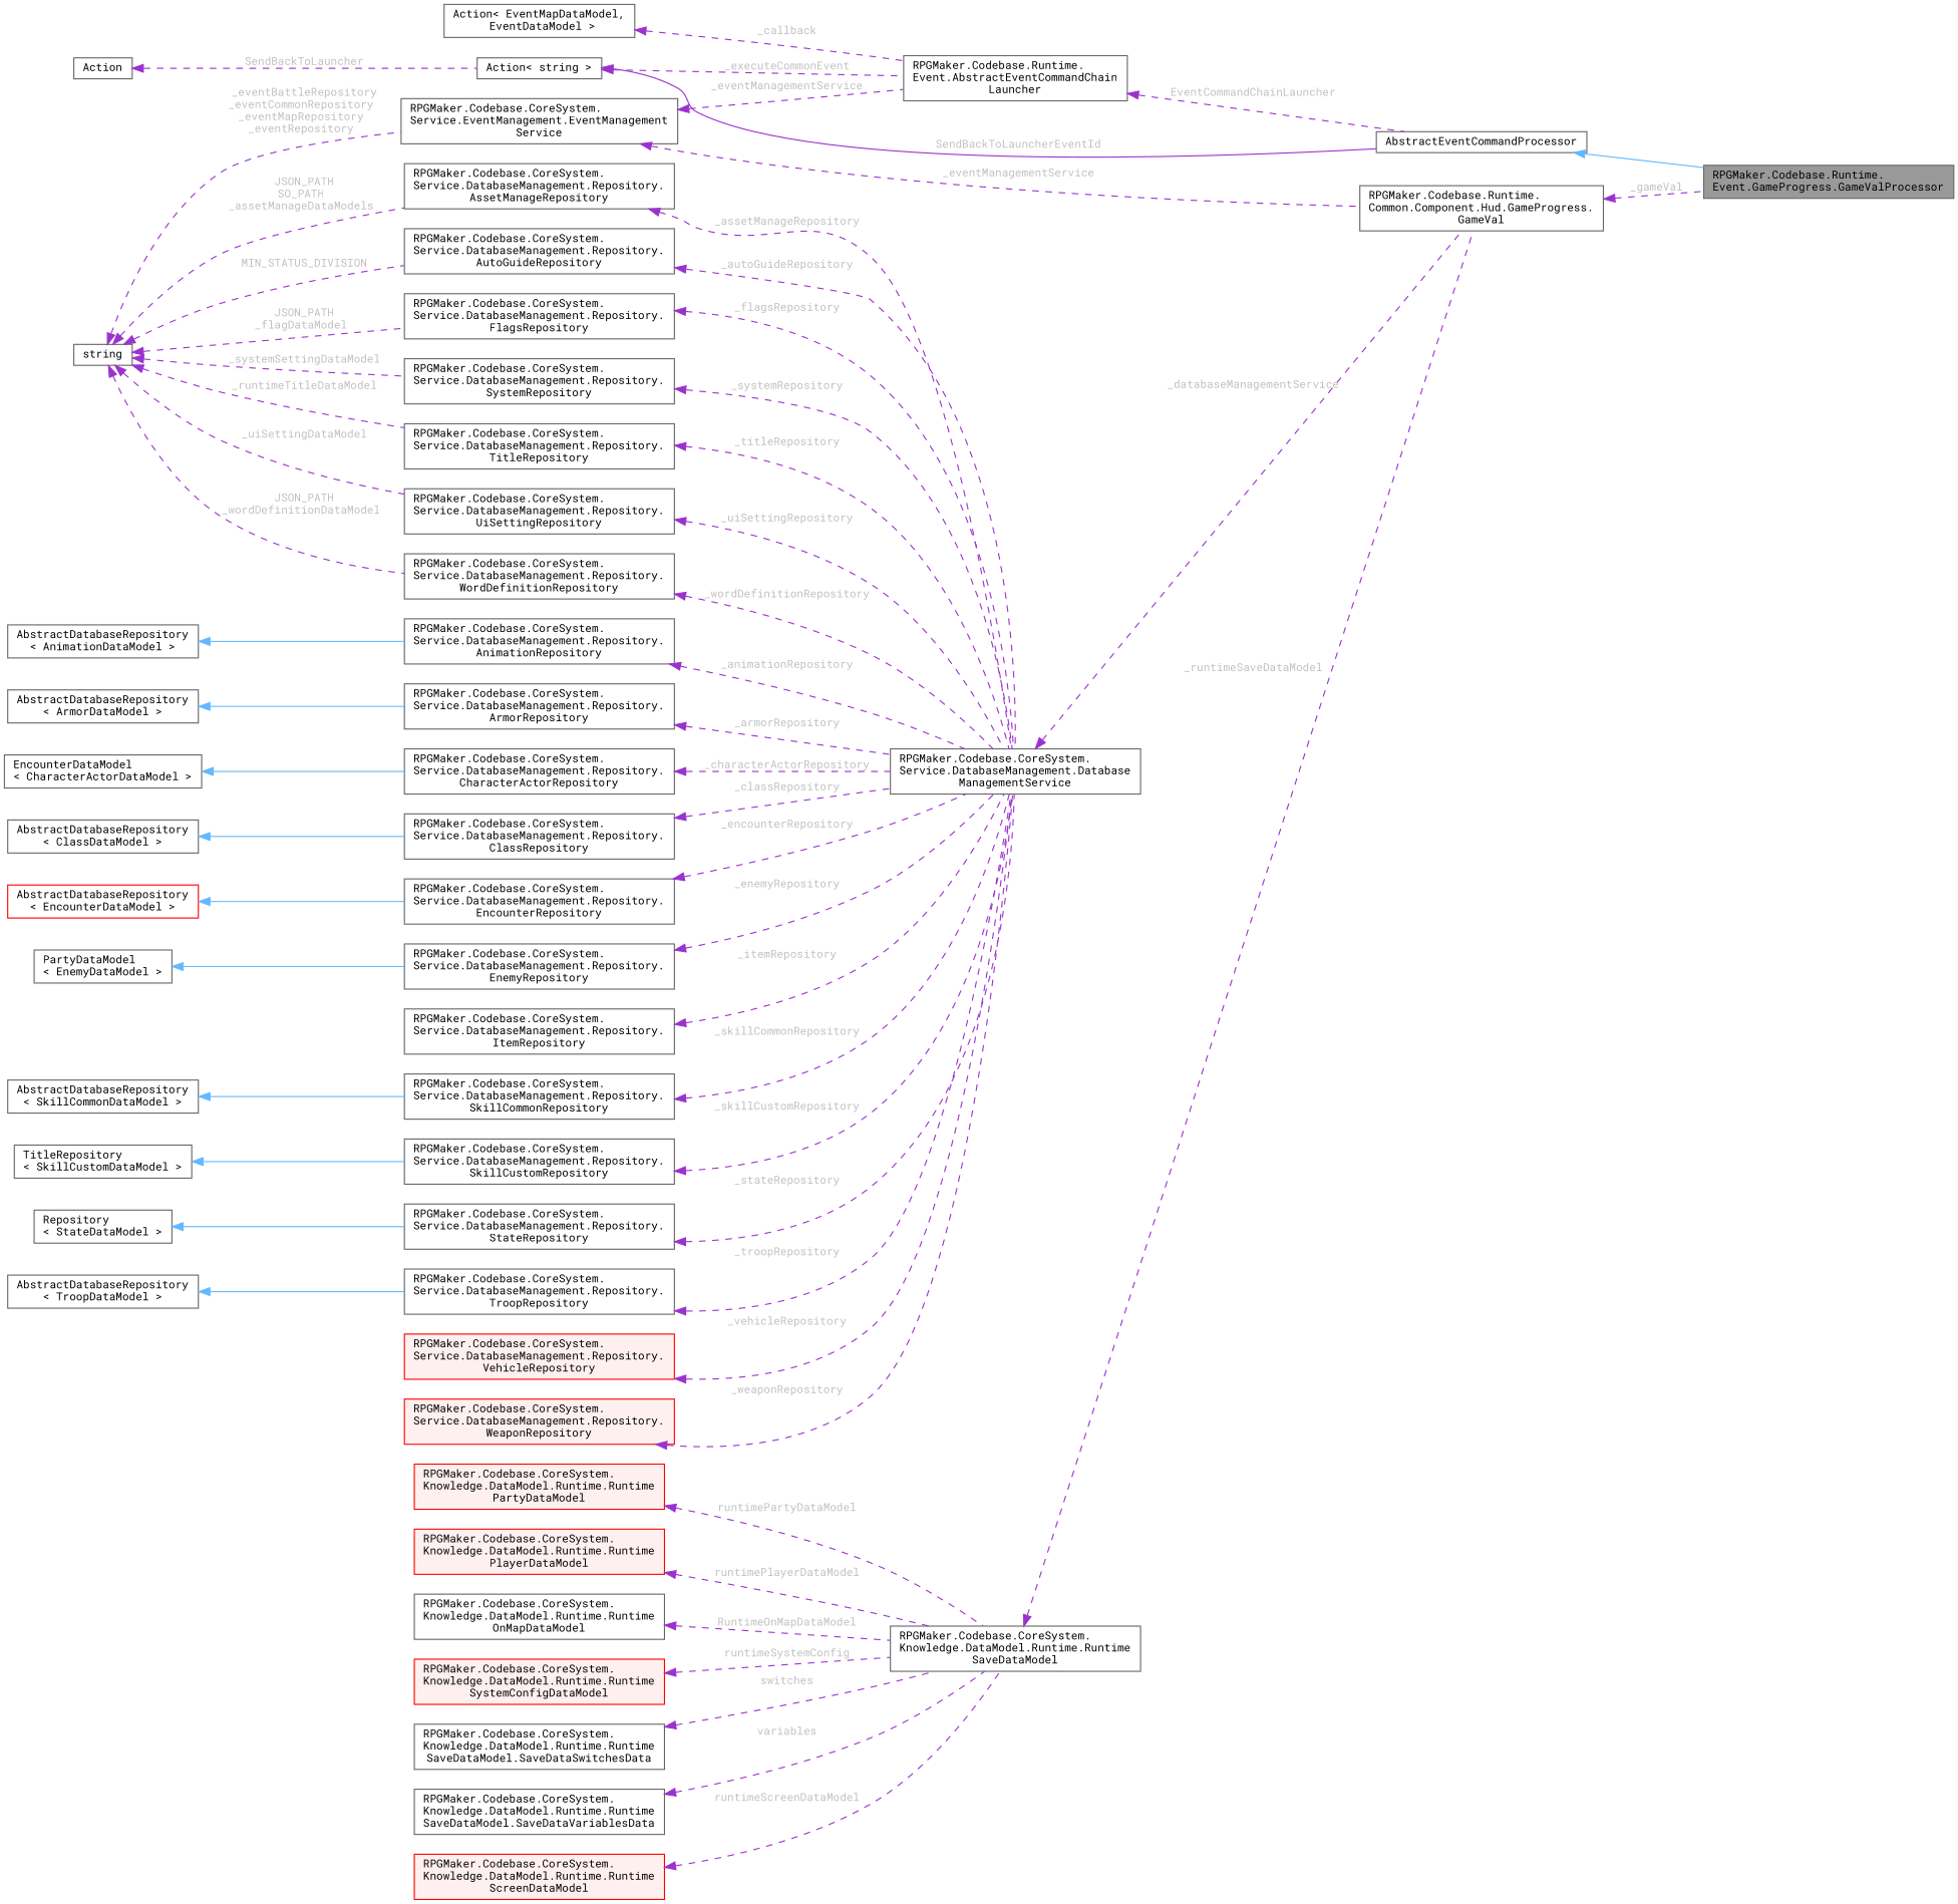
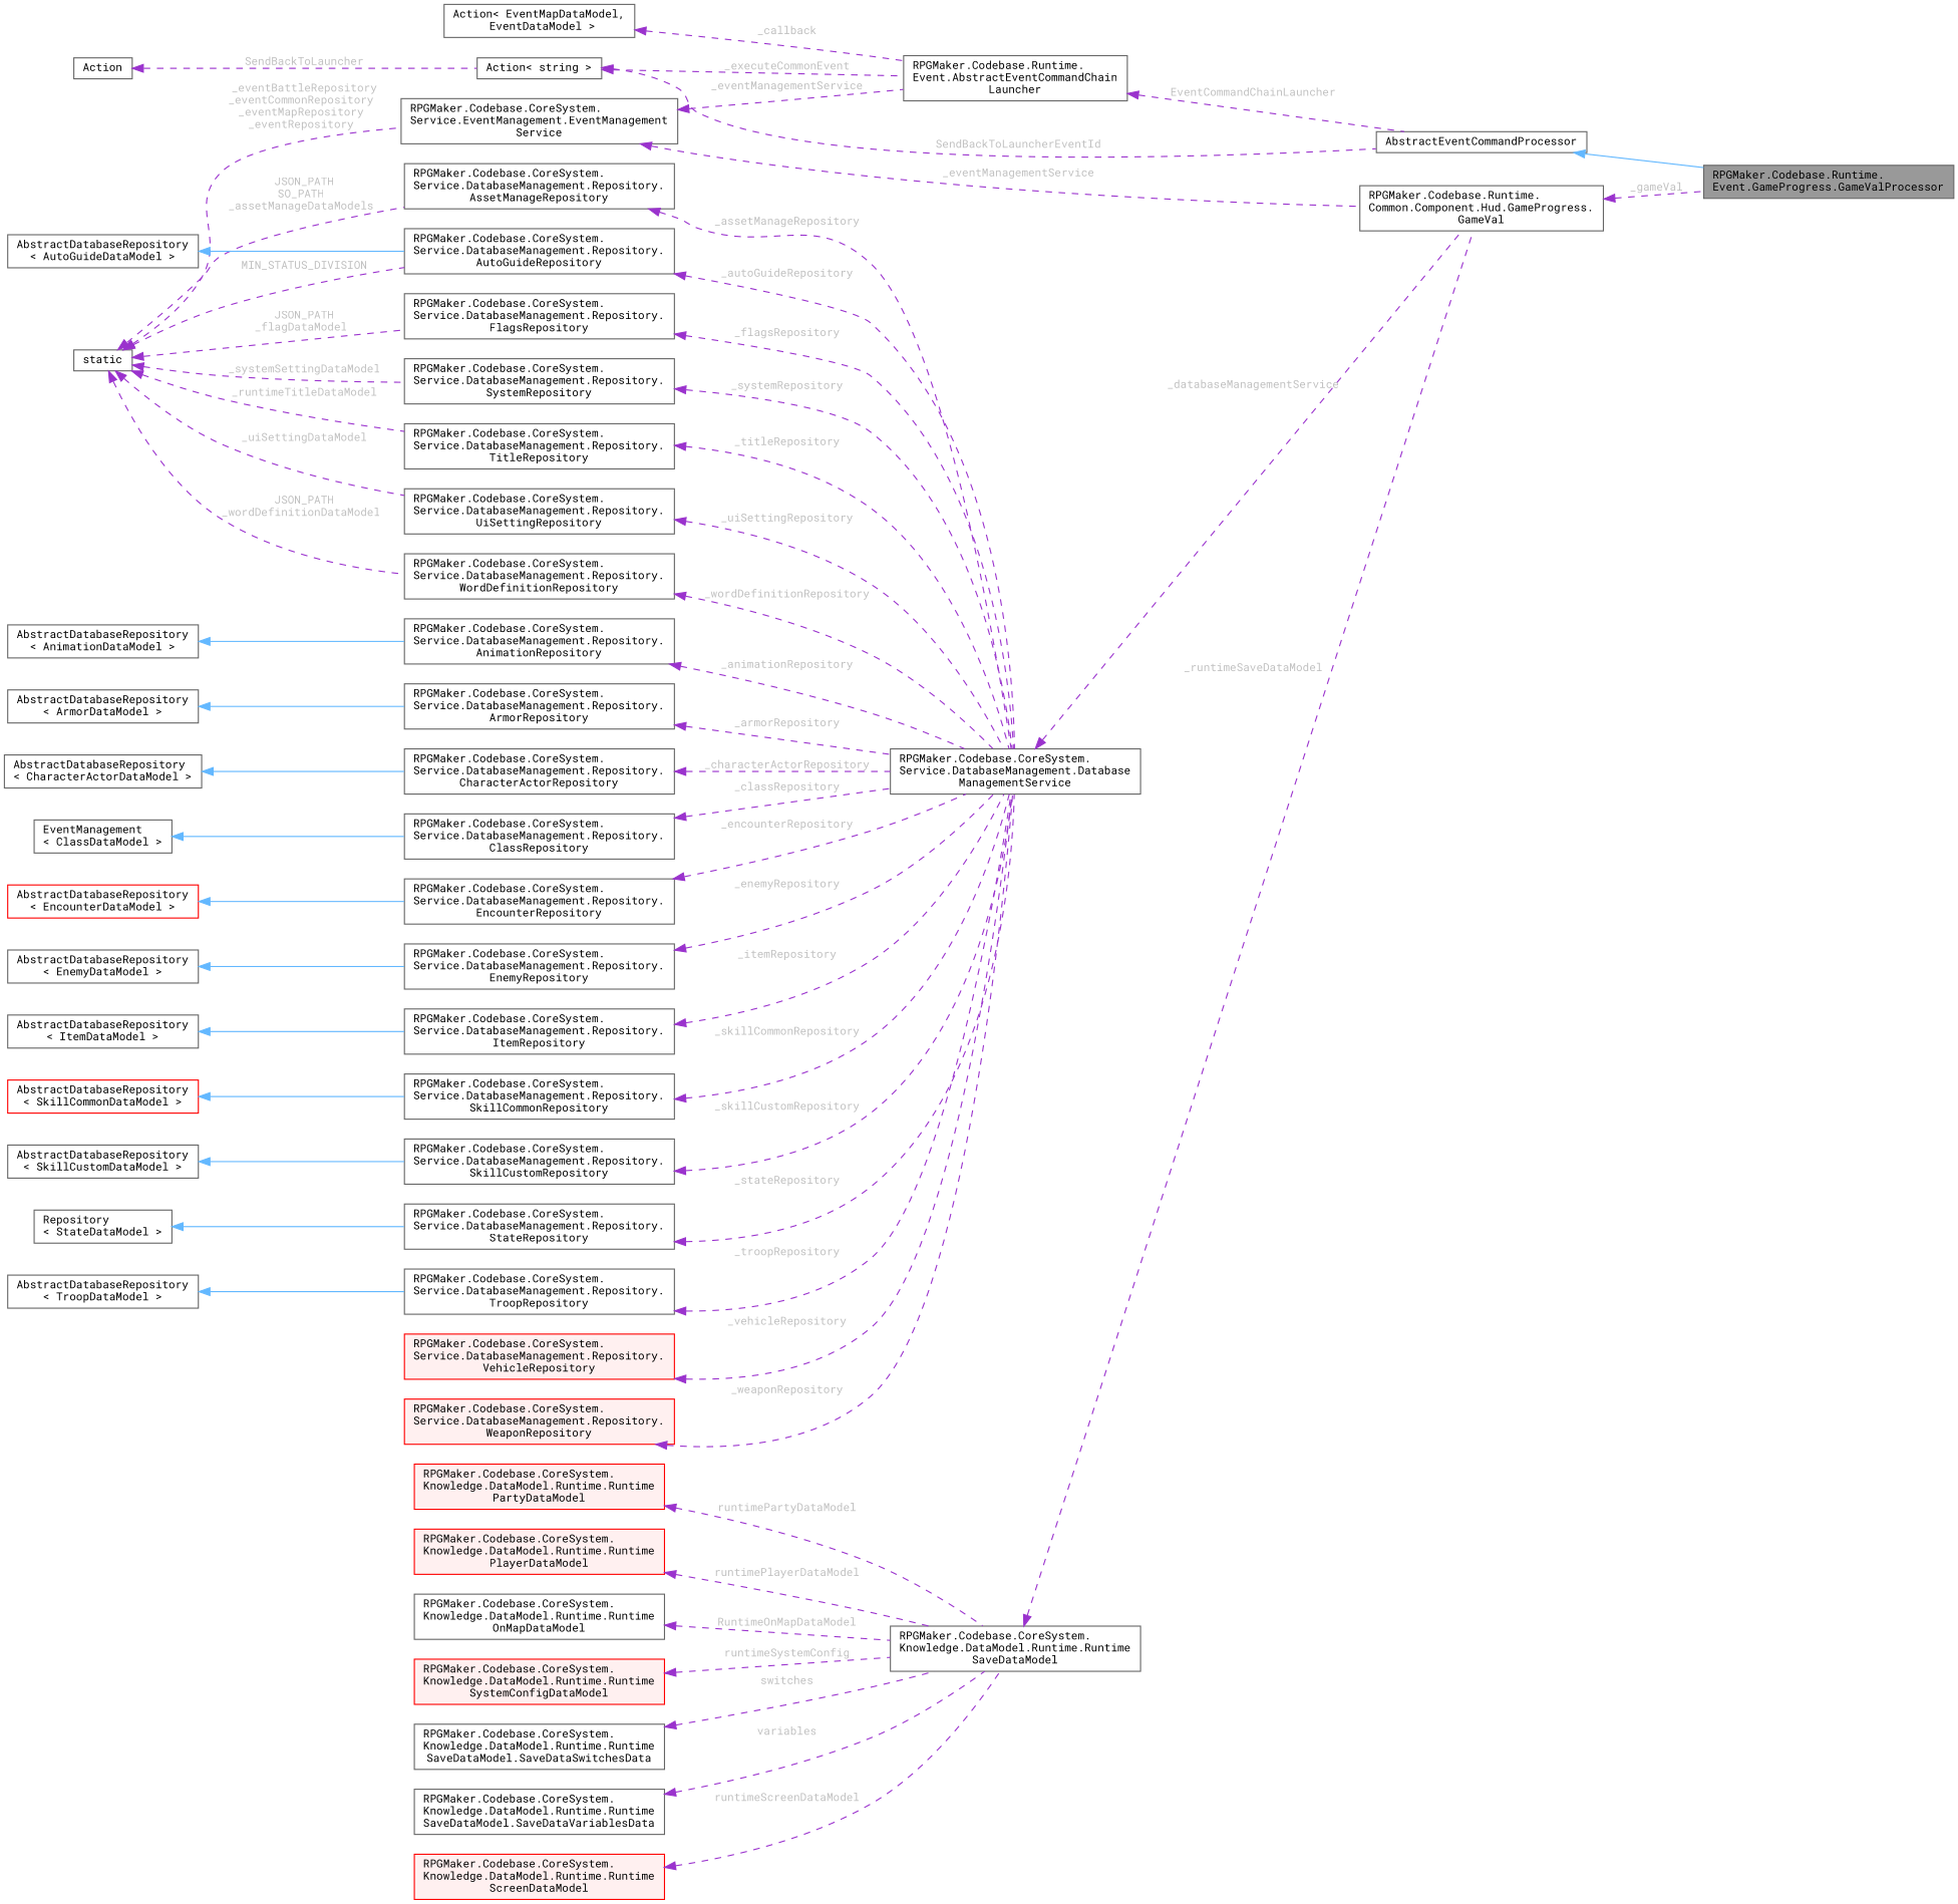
  digraph {
    fontname="Roboto Mono"
    rankdir=LR
    node [color=gray40 fillcolor=white fontname="Roboto Mono" fontsize=10 shape=box style=filled]
    edge [color=darkorchid3 dir=back fontname="Roboto Mono" fontsize=10 labelfontname=Helvetica labelfontsize=10 style=dashed fontcolor=grey]
    n1 [fillcolor=grey60 fontcolor=black height=0.2 label="RPGMaker.Codebase.Runtime.\lEvent.GameProgress.GameValProcessor" width=0.4]
    n2 [height=0.2 label=AbstractEventCommandProcessor width=0.4]
    n3 [height=0.2 label="RPGMaker.Codebase.Runtime.\lEvent.AbstractEventCommandChain\lLauncher" width=0.4]
    n4 [height=0.2 label="Action\< EventMapDataModel,\l EventDataModel \>" width=0.4]
    n5 [height=0.2 label="Action\< string \>" width=0.4]
    n6 [height=0.2 label="RPGMaker.Codebase.CoreSystem.\lService.EventManagement.EventManagement\lService" width=0.4]
    n7 [height=0.2 label="RPGMaker.Codebase.Runtime.\lCommon.Component.Hud.GameProgress.\lGameVal" width=0.4]
-   n8 [height=0.2 label=string width=0.4]
+   n8 [height=0.2 label=static width=0.4]
    n9 [height=0.2 label="RPGMaker.Codebase.CoreSystem.\lService.DatabaseManagement.Repository.\lAssetManageRepository" width=0.4]
    n10 [height=0.2 label="RPGMaker.Codebase.CoreSystem.\lService.DatabaseManagement.Repository.\lAutoGuideRepository" width=0.4]
    n11 [height=0.2 label="RPGMaker.Codebase.CoreSystem.\lService.DatabaseManagement.Repository.\lFlagsRepository" width=0.4]
    n12 [height=0.2 label="RPGMaker.Codebase.CoreSystem.\lService.DatabaseManagement.Repository.\lSystemRepository" width=0.4]
    n13 [height=0.2 label="RPGMaker.Codebase.CoreSystem.\lService.DatabaseManagement.Repository.\lTitleRepository" width=0.4]
    n14 [height=0.2 label="RPGMaker.Codebase.CoreSystem.\lService.DatabaseManagement.Repository.\lUiSettingRepository" width=0.4]
    n15 [height=0.2 label="RPGMaker.Codebase.CoreSystem.\lService.DatabaseManagement.Repository.\lWordDefinitionRepository" width=0.4]
    n16 [height=0.2 label="RPGMaker.Codebase.CoreSystem.\lService.DatabaseManagement.Database\lManagementService" width=0.4]
    n17 [height=0.2 label=Action width=0.4]
    n18 [height=0.2 label="RPGMaker.Codebase.CoreSystem.\lService.DatabaseManagement.Repository.\lAnimationRepository" width=0.4]
    n19 [height=0.2 label="AbstractDatabaseRepository\l\< AnimationDataModel \>" width=0.4]
    n20 [height=0.2 label="RPGMaker.Codebase.CoreSystem.\lService.DatabaseManagement.Repository.\lArmorRepository" width=0.4]
    n21 [height=0.2 label="AbstractDatabaseRepository\l\< ArmorDataModel \>" width=0.4]
+   n22 [height=0.2 label="AbstractDatabaseRepository\l\< AutoGuideDataModel \>" width=0.4]
    n23 [height=0.2 label="RPGMaker.Codebase.CoreSystem.\lService.DatabaseManagement.Repository.\lCharacterActorRepository" width=0.4]
-   n24 [height=0.2 label="EncounterDataModel\l\< CharacterActorDataModel \>" width=0.4]
+   n24 [height=0.2 label="AbstractDatabaseRepository\l\< CharacterActorDataModel \>" width=0.4]
    n25 [height=0.2 label="RPGMaker.Codebase.CoreSystem.\lService.DatabaseManagement.Repository.\lClassRepository" width=0.4]
-   n26 [height=0.2 label="AbstractDatabaseRepository\l\< ClassDataModel \>" width=0.4]
+   n26 [height=0.2 label="EventManagement\l\< ClassDataModel \>" width=0.4]
    n27 [height=0.2 label="RPGMaker.Codebase.CoreSystem.\lService.DatabaseManagement.Repository.\lEncounterRepository" width=0.4]
    n28 [color=red height=0.2 label="AbstractDatabaseRepository\l\< EncounterDataModel \>" width=0.4]
    n29 [height=0.2 label="RPGMaker.Codebase.CoreSystem.\lService.DatabaseManagement.Repository.\lEnemyRepository" width=0.4]
-   n30 [height=0.2 label="PartyDataModel\l\< EnemyDataModel \>" width=0.4]
+   n30 [height=0.2 label="AbstractDatabaseRepository\l\< EnemyDataModel \>" width=0.4]
    n31 [height=0.2 label="RPGMaker.Codebase.CoreSystem.\lService.DatabaseManagement.Repository.\lItemRepository" width=0.4]
+   n32 [height=0.2 label="AbstractDatabaseRepository\l\< ItemDataModel \>" width=0.4]
    n33 [height=0.2 label="RPGMaker.Codebase.CoreSystem.\lService.DatabaseManagement.Repository.\lSkillCommonRepository" width=0.4]
-   n34 [height=0.2 label="AbstractDatabaseRepository\l\< SkillCommonDataModel \>" width=0.4]
+   n34 [color=red height=0.2 label="AbstractDatabaseRepository\l\< SkillCommonDataModel \>" width=0.4]
    n35 [height=0.2 label="RPGMaker.Codebase.CoreSystem.\lService.DatabaseManagement.Repository.\lSkillCustomRepository" width=0.4]
-   n36 [height=0.2 label="TitleRepository\l\< SkillCustomDataModel \>" width=0.4]
+   n36 [height=0.2 label="AbstractDatabaseRepository\l\< SkillCustomDataModel \>" width=0.4]
    n37 [height=0.2 label="RPGMaker.Codebase.CoreSystem.\lService.DatabaseManagement.Repository.\lStateRepository" width=0.4]
    n38 [height=0.2 label="Repository\l\< StateDataModel \>" width=0.4]
    n39 [height=0.2 label="RPGMaker.Codebase.CoreSystem.\lService.DatabaseManagement.Repository.\lTroopRepository" width=0.4]
    n40 [height=0.2 label="AbstractDatabaseRepository\l\< TroopDataModel \>" width=0.4]
    n41 [color=red fillcolor="#FFF0F0" height=0.2 label="RPGMaker.Codebase.CoreSystem.\lService.DatabaseManagement.Repository.\lVehicleRepository" width=0.4]
    n42 [color=red fillcolor="#FFF0F0" height=0.2 label="RPGMaker.Codebase.CoreSystem.\lService.DatabaseManagement.Repository.\lWeaponRepository" width=0.4]
    n43 [height=0.2 label="RPGMaker.Codebase.CoreSystem.\lKnowledge.DataModel.Runtime.Runtime\lSaveDataModel" width=0.4]
    n44 [color=red fillcolor="#FFF0F0" height=0.2 label="RPGMaker.Codebase.CoreSystem.\lKnowledge.DataModel.Runtime.Runtime\lPartyDataModel" width=0.4]
    n45 [color=red fillcolor="#FFF0F0" height=0.2 label="RPGMaker.Codebase.CoreSystem.\lKnowledge.DataModel.Runtime.Runtime\lPlayerDataModel" width=0.4]
    n46 [height=0.2 label="RPGMaker.Codebase.CoreSystem.\lKnowledge.DataModel.Runtime.Runtime\lOnMapDataModel" width=0.4]
    n47 [color=red fillcolor="#FFF0F0" height=0.2 label="RPGMaker.Codebase.CoreSystem.\lKnowledge.DataModel.Runtime.Runtime\lSystemConfigDataModel" width=0.4]
    n48 [height=0.2 label="RPGMaker.Codebase.CoreSystem.\lKnowledge.DataModel.Runtime.Runtime\lSaveDataModel.SaveDataSwitchesData" width=0.4]
    n49 [height=0.2 label="RPGMaker.Codebase.CoreSystem.\lKnowledge.DataModel.Runtime.Runtime\lSaveDataModel.SaveDataVariablesData" width=0.4]
    n50 [color=red fillcolor="#FFF0F0" height=0.2 label="RPGMaker.Codebase.CoreSystem.\lKnowledge.DataModel.Runtime.Runtime\lScreenDataModel" width=0.4]
    n2 -> n1 [color=steelblue1 style=solid fontcolor=""]
    n3 -> n2 [label=" EventCommandChainLauncher"]
    n4 -> n3 [label=" _callback"]
-   n5 -> n2 [label=" SendBackToLauncherEventId" style=solid]
+   n5 -> n2 [label=" SendBackToLauncherEventId"]
    n5 -> n3 [label=" _executeCommonEvent"]
    n6 -> n3 [label=" _eventManagementService"]
    n6 -> n7 [label=" _eventManagementService"]
    n7 -> n1 [label=" _gameVal"]
    n8 -> n6 [label=" _eventBattleRepository\n_eventCommonRepository\n_eventMapRepository\n_eventRepository"]
    n8 -> n9 [label=" JSON_PATH\nSO_PATH\n_assetManageDataModels"]
    n8 -> n10 [label=" MIN_STATUS_DIVISION"]
    n8 -> n11 [label=" JSON_PATH\n_flagDataModel"]
    n8 -> n12 [label=" _systemSettingDataModel"]
    n8 -> n13 [label=" _runtimeTitleDataModel"]
    n8 -> n14 [label=" _uiSettingDataModel"]
    n8 -> n15 [label=" JSON_PATH\n_wordDefinitionDataModel"]
    n9 -> n16 [label=" _assetManageRepository"]
    n10 -> n16 [label=" _autoGuideRepository"]
    n11 -> n16 [label=" _flagsRepository"]
    n12 -> n16 [label=" _systemRepository"]
    n13 -> n16 [label=" _titleRepository"]
    n14 -> n16 [label=" _uiSettingRepository"]
    n15 -> n16 [label=" _wordDefinitionRepository"]
    n16 -> n7 [label=" _databaseManagementService"]
    n17 -> n5 [label=" SendBackToLauncher"]
    n18 -> n16 [label=" _animationRepository"]
    n19 -> n18 [color=steelblue1 style=solid fontcolor=""]
    n20 -> n16 [label=" _armorRepository"]
    n21 -> n20 [color=steelblue1 style=solid fontcolor=""]
+   n22 -> n10 [color=steelblue1 style=solid fontcolor=""]
    n23 -> n16 [label=" _characterActorRepository"]
    n24 -> n23 [color=steelblue1 style=solid fontcolor=""]
    n25 -> n16 [label=" _classRepository"]
    n26 -> n25 [color=steelblue1 style=solid fontcolor=""]
    n27 -> n16 [label=" _encounterRepository"]
    n28 -> n27 [color=steelblue1 style=solid fontcolor=""]
    n29 -> n16 [label=" _enemyRepository"]
    n30 -> n29 [color=steelblue1 style=solid fontcolor=""]
    n31 -> n16 [label=" _itemRepository"]
+   n32 -> n31 [color=steelblue1 style=solid fontcolor=""]
    n33 -> n16 [label=" _skillCommonRepository"]
    n34 -> n33 [color=steelblue1 style=solid fontcolor=""]
    n35 -> n16 [label=" _skillCustomRepository"]
    n36 -> n35 [color=steelblue1 style=solid fontcolor=""]
    n37 -> n16 [label=" _stateRepository"]
    n38 -> n37 [color=steelblue1 style=solid fontcolor=""]
    n39 -> n16 [label=" _troopRepository"]
    n40 -> n39 [color=steelblue1 style=solid fontcolor=""]
    n41 -> n16 [label=" _vehicleRepository"]
    n42 -> n16 [label=" _weaponRepository"]
    n43 -> n7 [label=" _runtimeSaveDataModel"]
    n44 -> n43 [label=" runtimePartyDataModel"]
    n45 -> n43 [label=" runtimePlayerDataModel"]
    n46 -> n43 [label=" RuntimeOnMapDataModel"]
    n47 -> n43 [label=" runtimeSystemConfig"]
    n48 -> n43 [label=" switches"]
    n49 -> n43 [label=" variables"]
    n50 -> n43 [label=" runtimeScreenDataModel"]
  }
